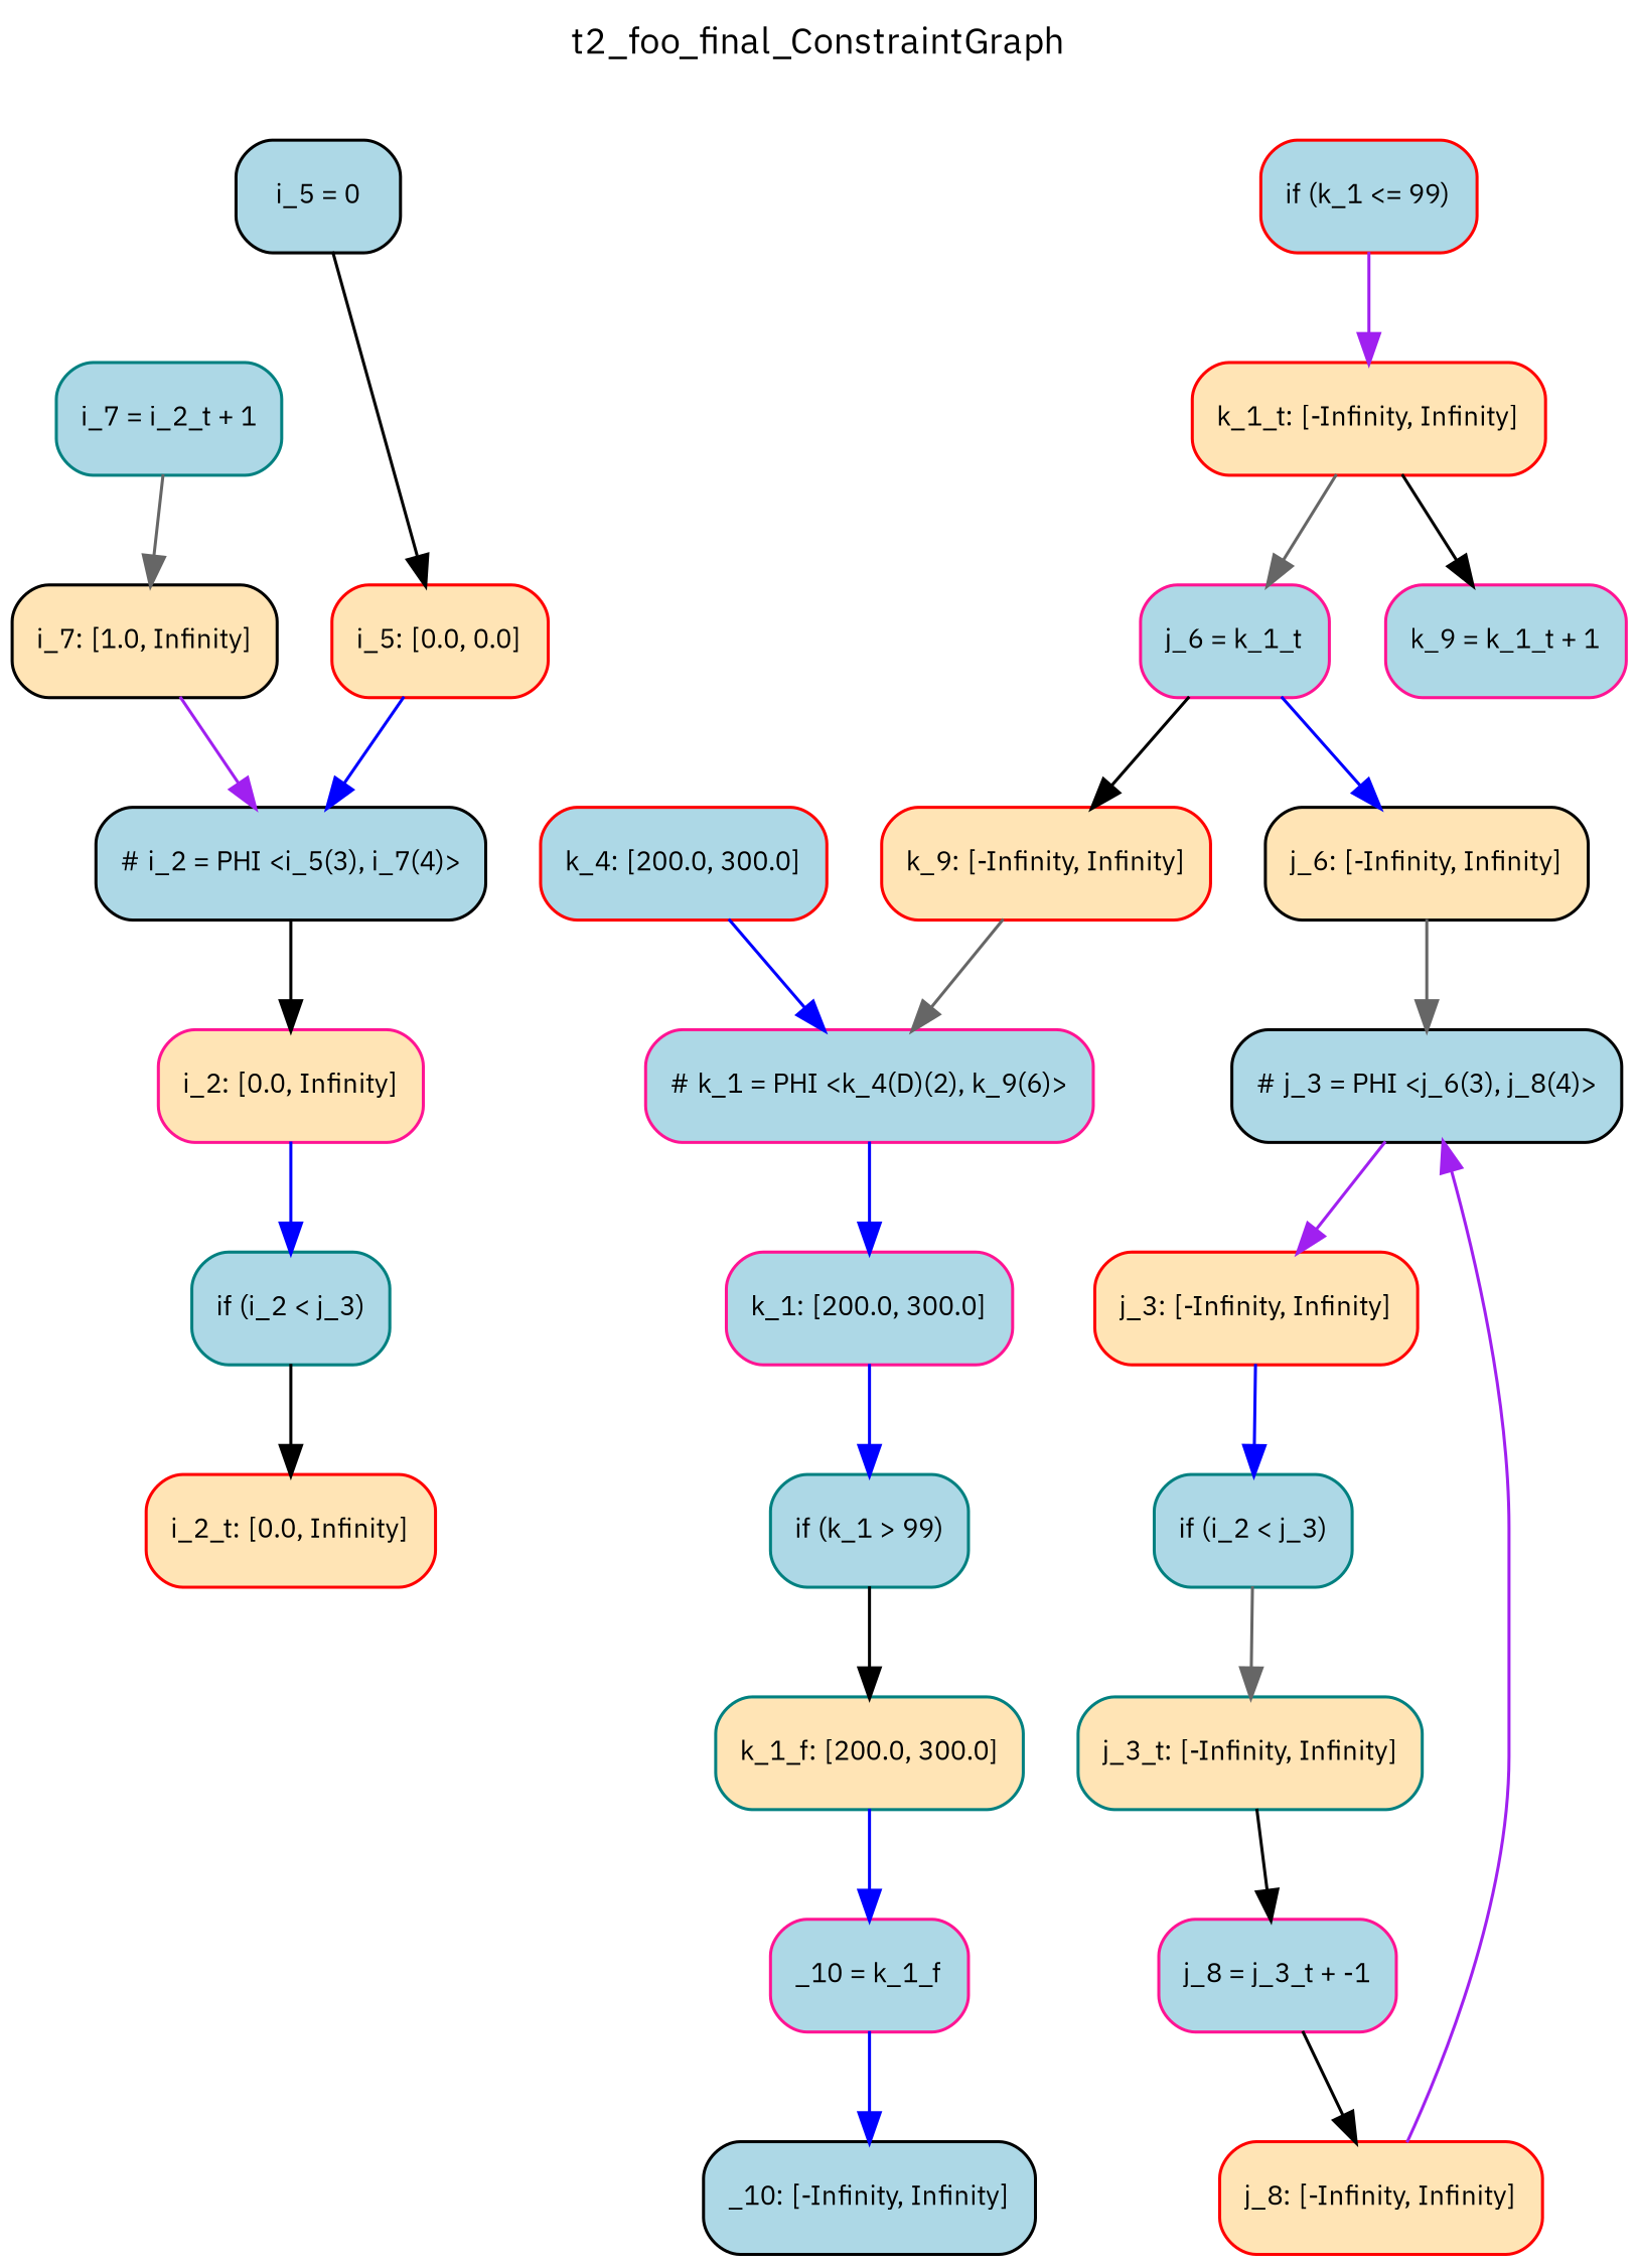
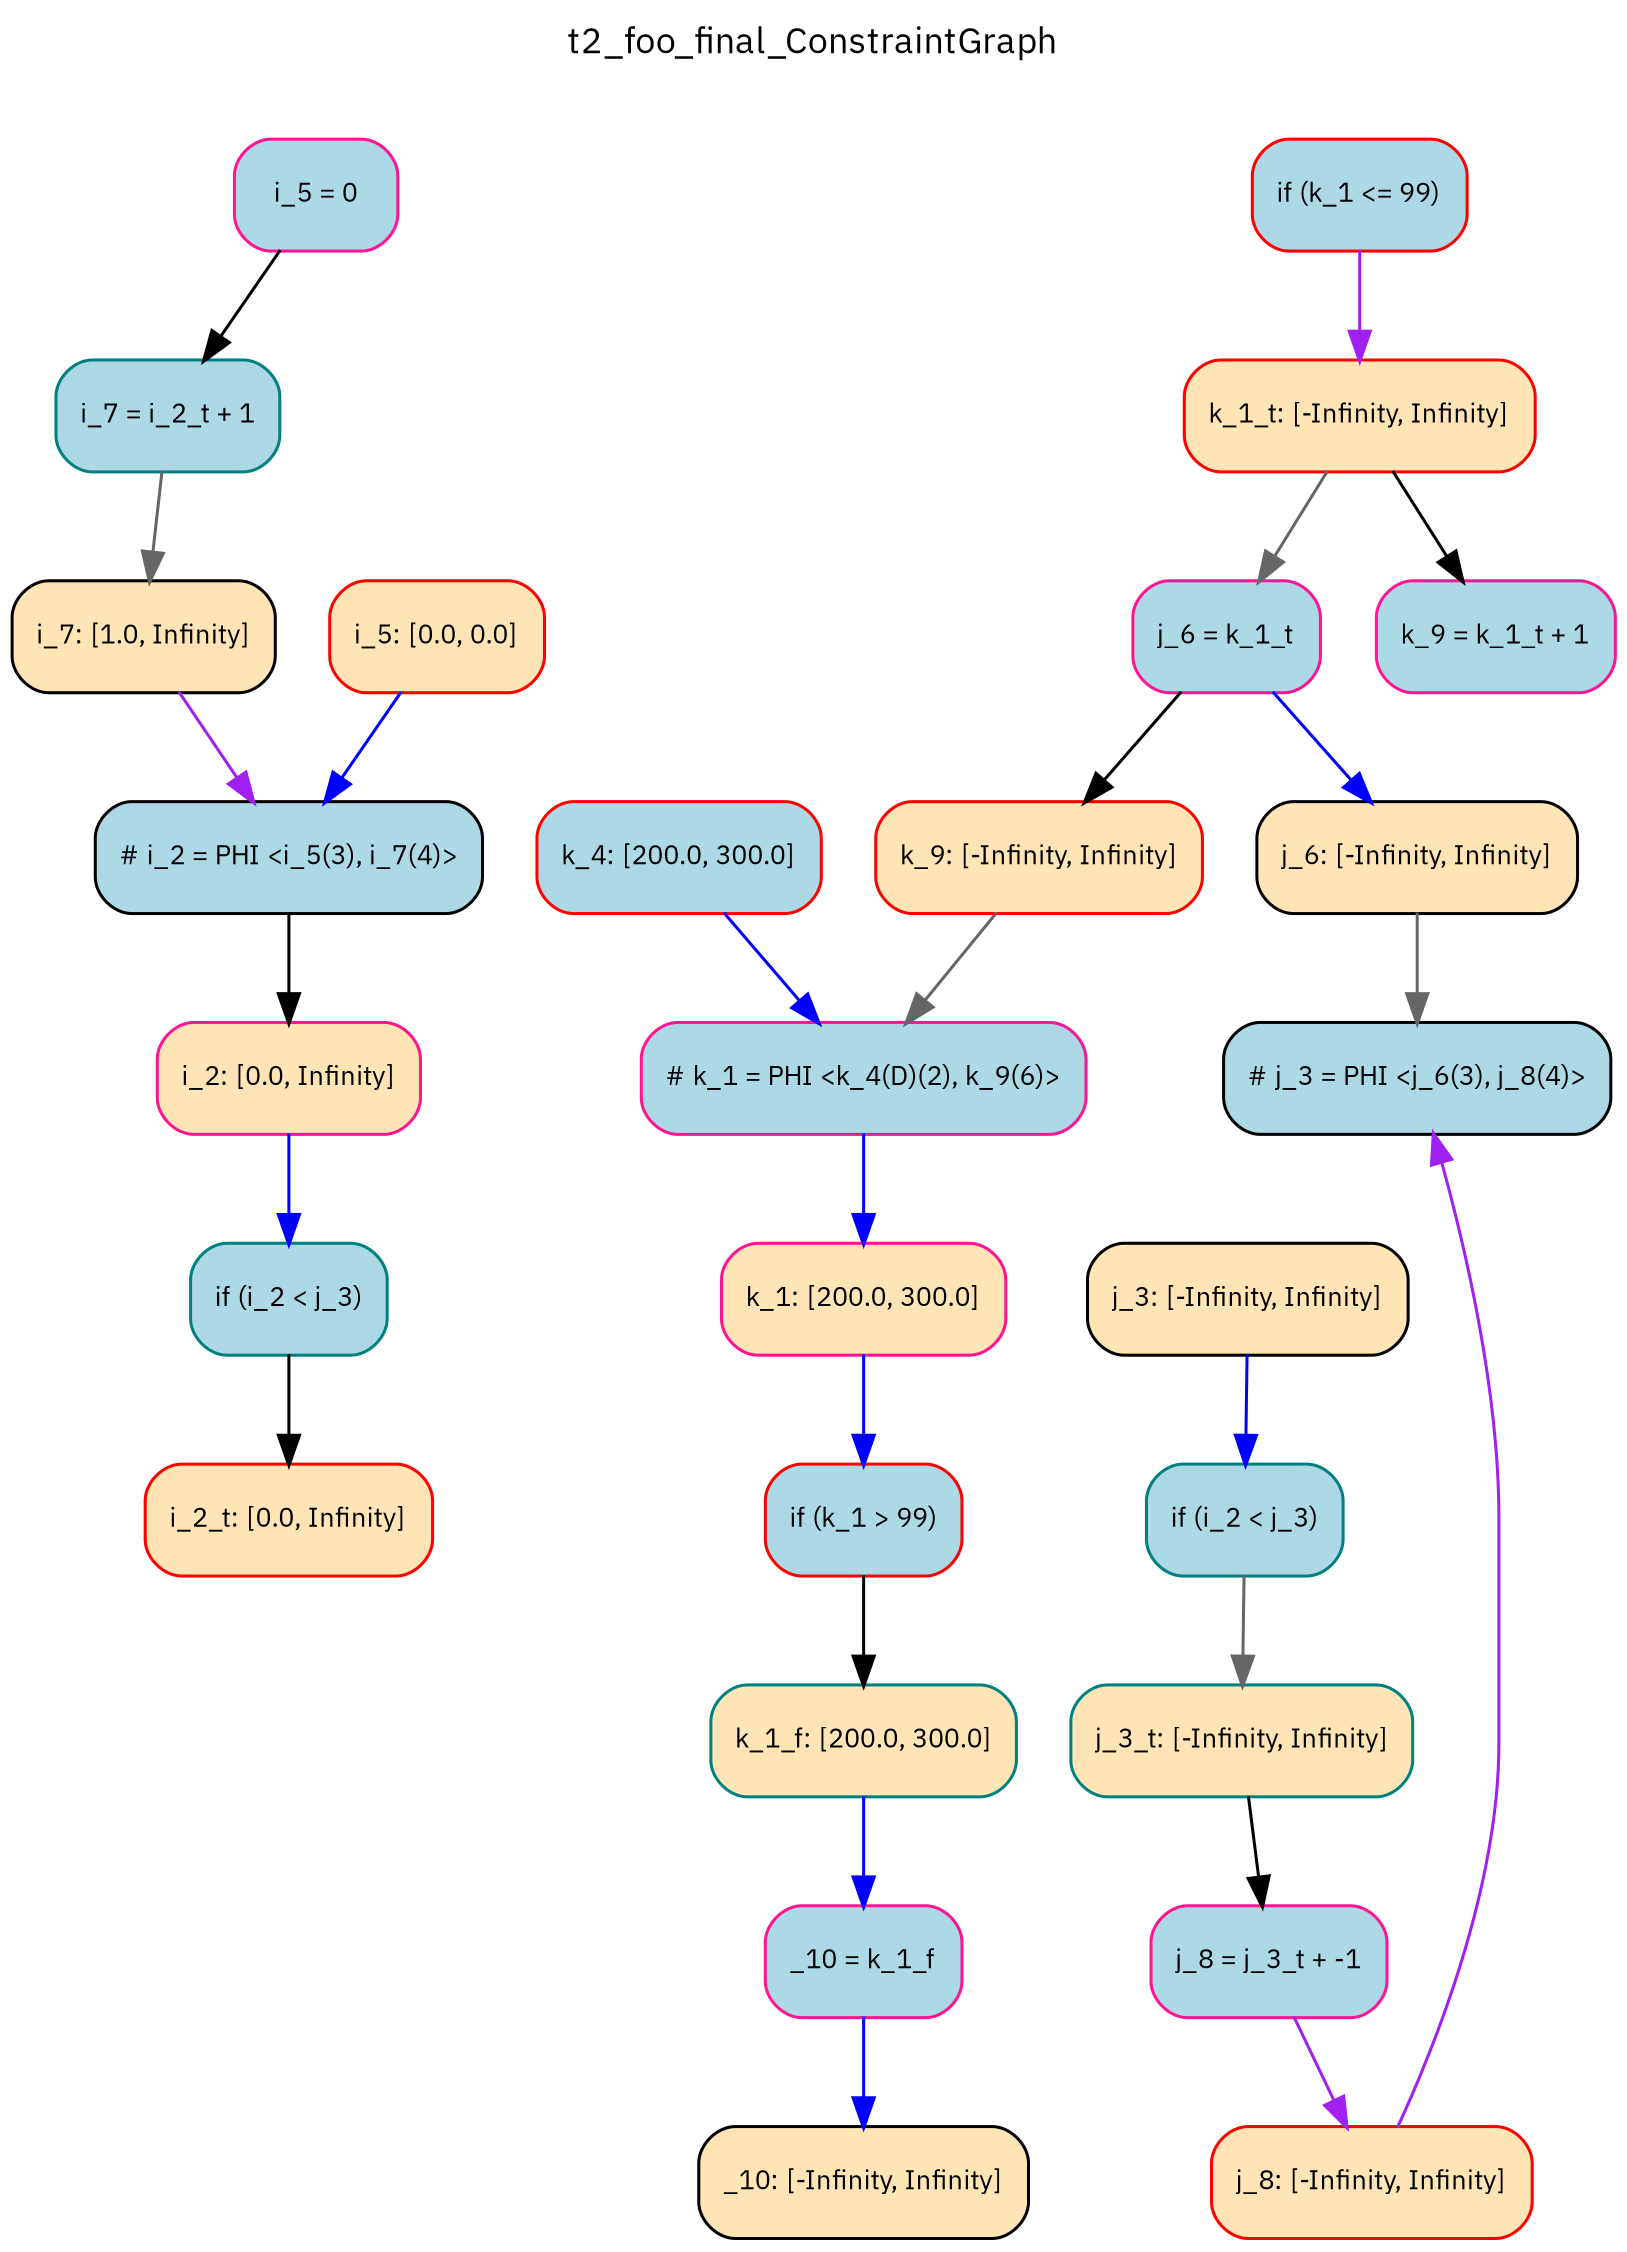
  digraph {
    fontname="IBM Plex Sans"
    fontsize=12
    label=t2_foo_final_ConstraintGraph
    labelloc=top
    node [color=red fillcolor=lightblue fontname="IBM Plex Sans" fontsize=9 shape=Mrecord style=filled]
    edge [color=blue fontname="IBM Plex Sans" fontsize=10]
    n1 [color=teal label="{ if (i_2 \< j_3) }"]
    n2 [fillcolor=moccasin label="{ i_2_t: \[0.0, Infinity\] }"]
    n3 [color=teal label="{ i_7 = i_2_t + 1 }"]
    n4 [color=black fillcolor=moccasin label="{ i_7: \[1.0, Infinity\] }"]
    n5 [color=deeppink label="{ j_6 = k_1_t }"]
    n6 [color=black fillcolor=moccasin label="{ j_6: \[-Infinity, Infinity\] }"]
    n7 [fillcolor=moccasin label="{ k_9: \[-Infinity, Infinity\] }"]
    n8 [color=black label="{ # j_3 = PHI \<j_6(3), j_8(4)\> }"]
-   n9 [fillcolor=moccasin label="{ j_3: \[-Infinity, Infinity\] }"]
-   n10 [color=black label="{ i_5 = 0 }"]
+   n9 [color=black fillcolor=moccasin label="{ j_3: \[-Infinity, Infinity\] }"]
+   n10 [color=deeppink label="{ i_5 = 0 }"]
    n11 [fillcolor=moccasin label="{ i_5: \[0.0, 0.0\] }"]
    n12 [color=black label="{ # i_2 = PHI \<i_5(3), i_7(4)\> }"]
    n13 [color=deeppink fillcolor=moccasin label="{ i_2: \[0.0, Infinity\] }"]
    n14 [color=deeppink label="{ k_9 = k_1_t + 1 }"]
    n15 [color=deeppink label="{ # k_1 = PHI \<k_4(D)(2), k_9(6)\> }"]
-   n16 [color=deeppink label="{ k_1: \[200.0, 300.0\] }"]
+   n16 [color=deeppink fillcolor=moccasin label="{ k_1: \[200.0, 300.0\] }"]
    n17 [color=deeppink label="{ _10 = k_1_f }"]
-   n18 [color=black label="{ _10: \[-Infinity, Infinity\] }"]
+   n18 [color=black fillcolor=moccasin label="{ _10: \[-Infinity, Infinity\] }"]
    n19 [color=deeppink label="{ j_8 = j_3_t + -1 }"]
    n20 [fillcolor=moccasin label="{ j_8: \[-Infinity, Infinity\] }"]
-   n21 [color=teal label="{ if (k_1 \> 99) }"]
+   n21 [label="{ if (k_1 \> 99) }"]
    n22 [color=teal fillcolor=moccasin label="{ k_1_f: \[200.0, 300.0\] }"]
    n23 [color=teal label="{ if (i_2 \< j_3) }"]
    n24 [color=teal fillcolor=moccasin label="{ j_3_t: \[-Infinity, Infinity\] }"]
    n25 [label="{ if (k_1 \<= 99) }"]
    n26 [fillcolor=moccasin label="{ k_1_t: \[-Infinity, Infinity\] }"]
    n27 [label="{ k_4: \[200.0, 300.0\] }"]
    n1 -> n2 [color=black]
    n3 -> n4 [color=gray40]
    n4 -> n12 [color=purple]
    n5 -> n6
    n5 -> n7 [color=black]
    n6 -> n8 [color=gray40]
    n7 -> n15 [color=gray40]
-   n8 -> n9 [color=purple]
    n9 -> n23
-   n10 -> n11 [color=black]
+   n10 -> n3 [color=black]
    n11 -> n12
    n12 -> n13 [color=black]
    n13 -> n1
    n15 -> n16
    n16 -> n21
    n17 -> n18
-   n19 -> n20 [color=black]
+   n19 -> n20 [color=purple]
    n20 -> n8 [color=purple]
    n21 -> n22 [color=black]
    n22 -> n17
    n23 -> n24 [color=gray40]
    n24 -> n19 [color=black]
    n25 -> n26 [color=purple]
    n26 -> n5 [color=gray40]
    n26 -> n14 [color=black]
    n27 -> n15
  }
